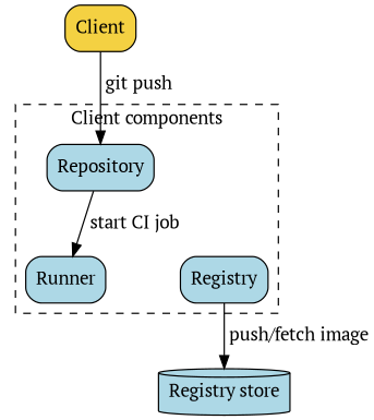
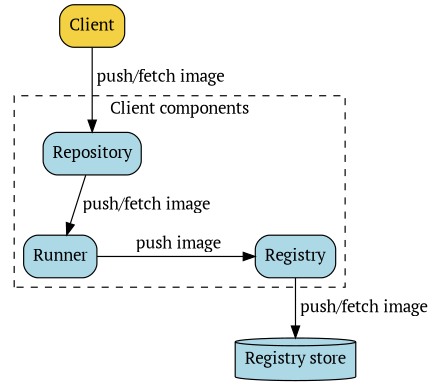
  strict digraph {
    compound=true
    fontname="PT Serif"
    newrank=true
    nodesep=0.8
    node [fillcolor=lightblue fontname="PT Serif" shape=rect style="filled,rounded"]
    edge [fontname="PT Serif"]
    Runner
    Registry
    Repository
    n4 [label="Registry store" shape=cylinder]
    Client [fillcolor="#f4d142"]
    subgraph cluster_1 {
      label="Client components"
      style=dashed
      Repository
      subgraph sub_2 {
        label="GitLab components"
        rank=same
        style=dashed
        Runner
        Registry
      }
    }
+   Runner -> Registry [label=" push image"]
    Registry -> n4 [label=" push/fetch image"]
-   Repository -> Runner [label=" start CI job"]
-   Client -> Repository [label=" git push"]
+   Repository -> Runner [label=" push/fetch image"]
+   Client -> Repository [label=" push/fetch image"]
  }
